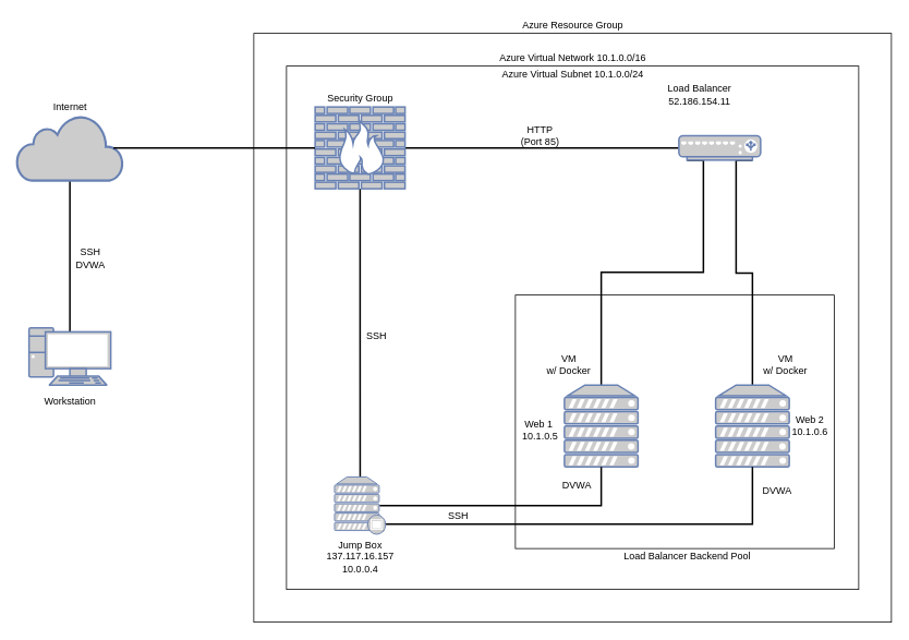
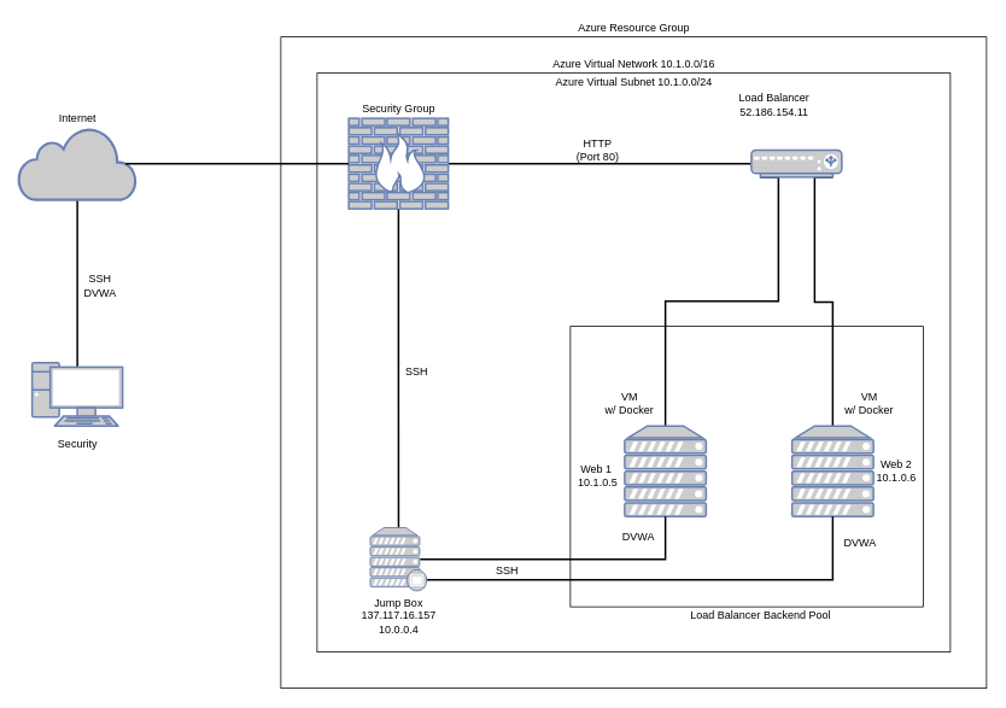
  <mxCell id="0" />
  <mxCell id="1" parent="0" />
  <mxCell id="2" style="edgeStyle=orthogonalEdgeStyle;rounded=0;orthogonalLoop=1;jettySize=auto;html=1;exitX=0.5;exitY=0.07;exitDx=0;exitDy=0;exitPerimeter=0;entryX=0.5;entryY=1;entryDx=0;entryDy=0;entryPerimeter=0;endArrow=none;endFill=0;strokeWidth=2;" edge="1" parent="1" source="3" target="4"><mxGeometry relative="1" as="geometry" /></mxCell>
  <mxCell id="3" value="" style="fontColor=#0066CC;verticalAlign=top;verticalLabelPosition=bottom;labelPosition=center;align=center;html=1;outlineConnect=0;fillColor=#CCCCCC;strokeColor=#6881B3;gradientColor=none;gradientDirection=north;strokeWidth=2;shape=mxgraph.networks.pc;" parent="1" vertex="1"><mxGeometry x="35" y="400" width="100" height="70" as="geometry" /></mxCell>
  <mxCell id="4" value="" style="html=1;outlineConnect=0;fillColor=#CCCCCC;strokeColor=#6881B3;gradientColor=none;gradientDirection=north;strokeWidth=2;shape=mxgraph.networks.cloud;fontColor=#ffffff;" parent="1" vertex="1"><mxGeometry x="20" y="140" width="130" height="80" as="geometry" /></mxCell>
  <mxCell id="5" value="" style="whiteSpace=wrap;html=1;strokeWidth=1;" parent="1" vertex="1"><mxGeometry x="310" y="40" width="780" height="720" as="geometry" /></mxCell>
  <mxCell id="6" value="" style="whiteSpace=wrap;html=1;strokeWidth=1;" parent="1" vertex="1"><mxGeometry x="350" y="80" width="700" height="640" as="geometry" /></mxCell>
  <mxCell id="7" style="edgeStyle=orthogonalEdgeStyle;rounded=0;orthogonalLoop=1;jettySize=auto;html=1;exitX=0.5;exitY=1;exitDx=0;exitDy=0;exitPerimeter=0;endArrow=none;endFill=0;strokeWidth=2;" parent="1" source="9" target="17" edge="1"><mxGeometry relative="1" as="geometry" /></mxCell>
  <mxCell id="8" style="edgeStyle=orthogonalEdgeStyle;rounded=0;orthogonalLoop=1;jettySize=auto;html=1;exitX=1;exitY=0.5;exitDx=0;exitDy=0;exitPerimeter=0;endArrow=none;endFill=0;strokeWidth=2;" edge="1" parent="1" source="9" target="18"><mxGeometry relative="1" as="geometry" /></mxCell>
  <mxCell id="9" value="" style="fontColor=#0066CC;verticalAlign=top;verticalLabelPosition=bottom;labelPosition=center;align=center;html=1;outlineConnect=0;fillColor=#CCCCCC;strokeColor=#6881B3;gradientColor=none;gradientDirection=north;strokeWidth=2;shape=mxgraph.networks.firewall;" parent="1" vertex="1"><mxGeometry x="385" y="130" width="110" height="100" as="geometry" /></mxCell>
  <mxCell id="10" value="" style="whiteSpace=wrap;html=1;strokeWidth=1;" parent="1" vertex="1"><mxGeometry x="630" y="360" width="390" height="310" as="geometry" /></mxCell>
  <mxCell id="11" style="edgeStyle=orthogonalEdgeStyle;rounded=0;orthogonalLoop=1;jettySize=auto;html=1;exitX=0.5;exitY=0;exitDx=0;exitDy=0;exitPerimeter=0;entryX=0.9;entryY=1;entryDx=0;entryDy=0;entryPerimeter=0;endArrow=none;endFill=0;strokeWidth=2;" parent="1" source="12" target="18" edge="1"><mxGeometry relative="1" as="geometry"><Array as="points"><mxPoint x="920" y="333" /><mxPoint x="900" y="333" /><mxPoint x="900" y="195" /></Array></mxGeometry></mxCell>
  <mxCell id="12" value="" style="fontColor=#0066CC;verticalAlign=top;verticalLabelPosition=bottom;labelPosition=center;align=center;html=1;outlineConnect=0;fillColor=#CCCCCC;strokeColor=#6881B3;gradientColor=none;gradientDirection=north;strokeWidth=2;shape=mxgraph.networks.server;" parent="1" vertex="1"><mxGeometry x="875" y="470" width="90" height="100" as="geometry" /></mxCell>
  <mxCell id="13" style="edgeStyle=orthogonalEdgeStyle;rounded=0;orthogonalLoop=1;jettySize=auto;html=1;exitX=0.5;exitY=0;exitDx=0;exitDy=0;exitPerimeter=0;entryX=0.1;entryY=1;entryDx=0;entryDy=0;entryPerimeter=0;endArrow=none;endFill=0;strokeWidth=2;" parent="1" source="14" target="18" edge="1"><mxGeometry relative="1" as="geometry"><Array as="points"><mxPoint x="735" y="332" /><mxPoint x="860" y="332" /><mxPoint x="860" y="195" /></Array></mxGeometry></mxCell>
  <mxCell id="14" value="" style="fontColor=#0066CC;verticalAlign=top;verticalLabelPosition=bottom;labelPosition=center;align=center;html=1;outlineConnect=0;fillColor=#CCCCCC;strokeColor=#6881B3;gradientColor=none;gradientDirection=north;strokeWidth=2;shape=mxgraph.networks.server;" parent="1" vertex="1"><mxGeometry x="690" y="470" width="90" height="100" as="geometry" /></mxCell>
  <mxCell id="15" style="edgeStyle=orthogonalEdgeStyle;rounded=0;orthogonalLoop=1;jettySize=auto;html=1;exitX=0.88;exitY=0.5;exitDx=0;exitDy=0;exitPerimeter=0;entryX=0.5;entryY=1;entryDx=0;entryDy=0;entryPerimeter=0;endArrow=none;endFill=0;strokeWidth=2;" edge="1" parent="1" source="17" target="14"><mxGeometry relative="1" as="geometry" /></mxCell>
  <mxCell id="16" style="edgeStyle=orthogonalEdgeStyle;rounded=0;orthogonalLoop=1;jettySize=auto;html=1;exitX=0.95;exitY=0.95;exitDx=0;exitDy=0;exitPerimeter=0;endArrow=none;endFill=0;strokeWidth=2;" edge="1" parent="1" source="17" target="12"><mxGeometry relative="1" as="geometry"><Array as="points"><mxPoint x="468" y="640" /><mxPoint x="920" y="640" /></Array></mxGeometry></mxCell>
  <mxCell id="17" value="" style="fontColor=#0066CC;verticalAlign=top;verticalLabelPosition=bottom;labelPosition=center;align=center;html=1;outlineConnect=0;fillColor=#CCCCCC;strokeColor=#6881B3;gradientColor=none;gradientDirection=north;strokeWidth=2;shape=mxgraph.networks.proxy_server;" parent="1" vertex="1"><mxGeometry x="408.75" y="582.5" width="62.5" height="70" as="geometry" /></mxCell>
  <mxCell id="18" value="" style="fontColor=#0066CC;verticalAlign=top;verticalLabelPosition=bottom;labelPosition=center;align=center;html=1;outlineConnect=0;fillColor=#CCCCCC;strokeColor=#6881B3;gradientColor=none;gradientDirection=north;strokeWidth=2;shape=mxgraph.networks.load_balancer;" parent="1" vertex="1"><mxGeometry x="830" y="165" width="100" height="30" as="geometry" /></mxCell>
  <mxCell id="19" value="Internet" style="text;html=1;resizable=0;autosize=1;align=center;verticalAlign=middle;points=[];fillColor=none;strokeColor=none;rounded=0;" parent="1" vertex="1"><mxGeometry x="55" y="120" width="60" height="20" as="geometry" /></mxCell>
  <mxCell id="20" value="Security Group" style="text;html=1;resizable=0;autosize=1;align=center;verticalAlign=middle;points=[];fillColor=none;strokeColor=none;rounded=0;" parent="1" vertex="1"><mxGeometry x="390" y="110" width="100" height="20" as="geometry" /></mxCell>
  <mxCell id="21" value="SSH&lt;br&gt;DVWA&lt;br&gt;" style="text;html=1;align=center;verticalAlign=middle;resizable=0;points=[];autosize=1;strokeColor=none;fillColor=none;" parent="1" vertex="1"><mxGeometry x="85" y="300" width="50" height="30" as="geometry" /></mxCell>
  <mxCell id="22" value="Azure Resource Group" style="text;html=1;align=center;verticalAlign=middle;resizable=0;points=[];autosize=1;strokeColor=none;fillColor=none;" parent="1" vertex="1"><mxGeometry x="630" y="20" width="140" height="20" as="geometry" /></mxCell>
  <mxCell id="23" value="SSH" style="text;html=1;align=center;verticalAlign=middle;resizable=0;points=[];autosize=1;strokeColor=none;fillColor=none;" parent="1" vertex="1"><mxGeometry x="440" y="400" width="40" height="20" as="geometry" /></mxCell>
- <mxCell id="24" value="HTTP &lt;br&gt;(Port&amp;nbsp;85)" style="text;html=1;align=center;verticalAlign=middle;resizable=0;points=[];autosize=1;strokeColor=none;fillColor=none;" parent="1" vertex="1"><mxGeometry x="630" y="150" width="60" height="30" as="geometry" /></mxCell>
+ <mxCell id="24" value="HTTP &lt;br&gt;(Port&amp;nbsp;80)" style="text;html=1;align=center;verticalAlign=middle;resizable=0;points=[];autosize=1;strokeColor=none;fillColor=none;" parent="1" vertex="1"><mxGeometry x="630" y="150" width="60" height="30" as="geometry" /></mxCell>
  <mxCell id="25" value="Azure Virtual Network 10.1.0.0/16" style="text;html=1;align=center;verticalAlign=middle;resizable=0;points=[];autosize=1;strokeColor=none;fillColor=none;" parent="1" vertex="1"><mxGeometry x="605" y="60" width="190" height="20" as="geometry" /></mxCell>
  <mxCell id="26" value="Jump Box&lt;br&gt;137.117.16.157&lt;br&gt;10.0.0.4" style="text;html=1;align=center;verticalAlign=middle;resizable=0;points=[];autosize=1;strokeColor=none;fillColor=none;" parent="1" vertex="1"><mxGeometry x="390" y="655" width="100" height="50" as="geometry" /></mxCell>
  <mxCell id="27" value="Web 1&amp;nbsp;&lt;br&gt;10.1.0.5" style="text;html=1;align=center;verticalAlign=middle;resizable=0;points=[];autosize=1;strokeColor=none;fillColor=none;" parent="1" vertex="1"><mxGeometry x="630" y="510" width="60" height="30" as="geometry" /></mxCell>
  <mxCell id="28" value="Web 2&lt;br&gt;10.1.0.6&lt;br&gt;" style="text;html=1;align=center;verticalAlign=middle;resizable=0;points=[];autosize=1;strokeColor=none;fillColor=none;" parent="1" vertex="1"><mxGeometry x="960" y="505" width="60" height="30" as="geometry" /></mxCell>
- <mxCell id="29" value="Workstation" style="text;html=1;align=center;verticalAlign=middle;resizable=0;points=[];autosize=1;strokeColor=none;fillColor=none;" parent="1" vertex="1"><mxGeometry x="45" y="480" width="80" height="20" as="geometry" /></mxCell>
+ <mxCell id="29" value="Security" style="text;html=1;align=center;verticalAlign=middle;resizable=0;points=[];autosize=1;strokeColor=none;fillColor=none;" parent="1" vertex="1"><mxGeometry x="45" y="480" width="80" height="20" as="geometry" /></mxCell>
  <mxCell id="30" value="Load Balancer&lt;br&gt;52.186.154.11" style="text;html=1;align=center;verticalAlign=middle;resizable=0;points=[];autosize=1;strokeColor=none;fillColor=none;" parent="1" vertex="1"><mxGeometry x="810" y="100" width="90" height="30" as="geometry" /></mxCell>
  <mxCell id="31" value="Load Balancer Backend Pool" style="text;html=1;align=center;verticalAlign=middle;resizable=0;points=[];autosize=1;strokeColor=none;fillColor=none;" parent="1" vertex="1"><mxGeometry x="755" y="670" width="170" height="20" as="geometry" /></mxCell>
  <mxCell id="32" value="SSH" style="text;html=1;align=center;verticalAlign=middle;resizable=0;points=[];autosize=1;strokeColor=none;fillColor=none;" parent="1" vertex="1"><mxGeometry x="540" y="620" width="40" height="20" as="geometry" /></mxCell>
  <mxCell id="33" value="Azure Virtual Subnet 10.1.0.0/24" style="text;html=1;align=center;verticalAlign=middle;resizable=0;points=[];autosize=1;strokeColor=none;fillColor=none;" vertex="1" parent="1"><mxGeometry x="605" y="80" width="190" height="20" as="geometry" /></mxCell>
  <mxCell id="34" style="edgeStyle=orthogonalEdgeStyle;rounded=0;orthogonalLoop=1;jettySize=auto;html=1;exitX=0.91;exitY=0.5;exitDx=0;exitDy=0;exitPerimeter=0;endArrow=none;endFill=0;strokeWidth=2;" edge="1" parent="1" source="4" target="9"><mxGeometry relative="1" as="geometry" /></mxCell>
  <mxCell id="35" value="VM &lt;br&gt;w/ Docker" style="text;html=1;align=center;verticalAlign=middle;resizable=0;points=[];autosize=1;strokeColor=none;fillColor=none;" vertex="1" parent="1"><mxGeometry x="660" y="430" width="70" height="30" as="geometry" /></mxCell>
  <mxCell id="36" value="DVWA" style="text;html=1;align=center;verticalAlign=middle;resizable=0;points=[];autosize=1;strokeColor=none;fillColor=none;" vertex="1" parent="1"><mxGeometry x="680" y="582.5" width="50" height="20" as="geometry" /></mxCell>
  <mxCell id="37" value="DVWA" style="text;html=1;align=center;verticalAlign=middle;resizable=0;points=[];autosize=1;strokeColor=none;fillColor=none;" vertex="1" parent="1"><mxGeometry x="925" y="590" width="50" height="20" as="geometry" /></mxCell>
  <mxCell id="38" value="VM &lt;br&gt;w/ Docker" style="text;html=1;align=center;verticalAlign=middle;resizable=0;points=[];autosize=1;strokeColor=none;fillColor=none;" vertex="1" parent="1"><mxGeometry x="925" y="430" width="70" height="30" as="geometry" /></mxCell>
